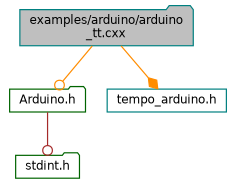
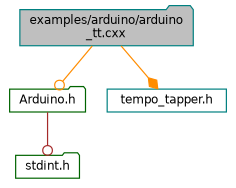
  digraph {
    node [color=teal fillcolor=white fontname=Helvetica fontsize=10 shape=folder style=filled]
    edge [arrowhead=odot color=darkorange fontname=Helvetica fontsize=10 labelfontname=Helvetica labelfontsize=10 style=solid]
    n1 [fillcolor=grey75 fontcolor=black height=0.2 label="examples/arduino/arduino\l_tt.cxx" width=0.4]
    n2 [color=darkgreen height=0.2 label="Arduino.h" width=0.4]
-   n3 [height=0.2 label="tempo_arduino.h" shape=box width=0.4]
+   n3 [height=0.2 label="tempo_tapper.h" shape=box width=0.4]
    n4 [color=darkgreen height=0.2 label="stdint.h" width=0.4]
    n1 -> n2
    n1 -> n3 [arrowhead=diamond]
    n2 -> n4 [color=brown]
  }
